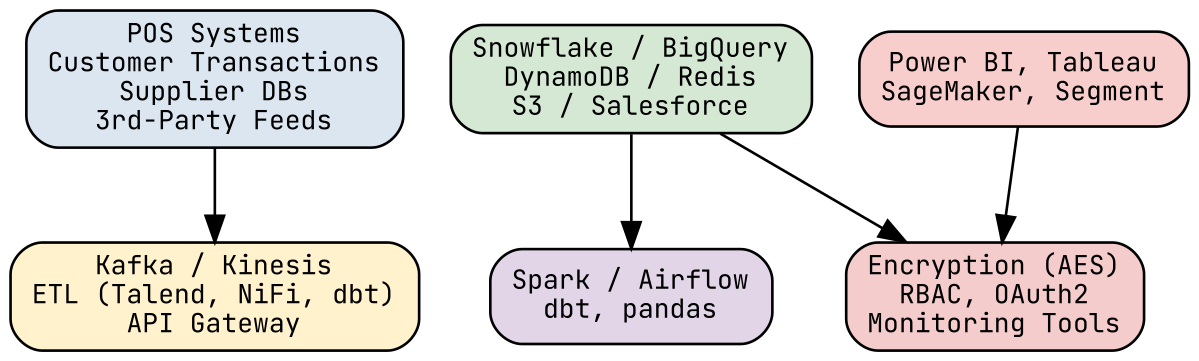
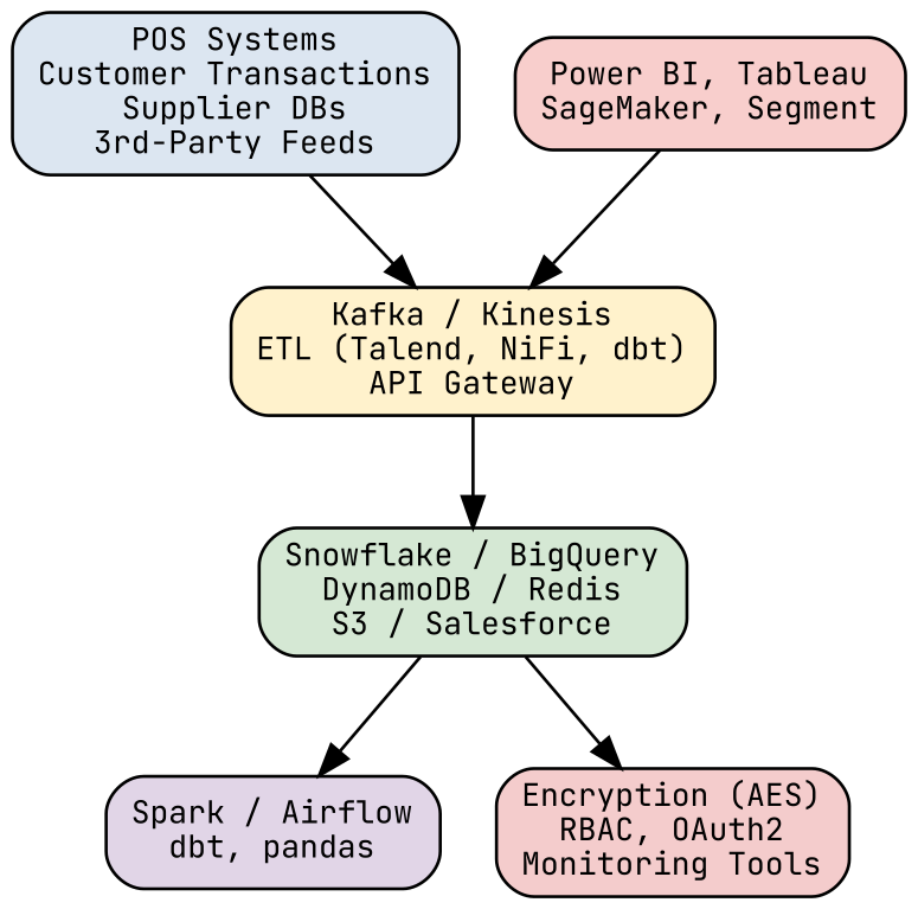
  digraph {
    fontname="JetBrains Mono"
    rankdir=TB
    node [fontname="JetBrains Mono" fontsize=10 shape=box style="rounded,filled"]
    edge [fontname="JetBrains Mono"]
    n1 [fillcolor="#DCE6F1" label="POS Systems\nCustomer Transactions\nSupplier DBs\n3rd-Party Feeds"]
    n2 [fillcolor="#FFF2CC" label="Kafka / Kinesis\nETL (Talend, NiFi, dbt)\nAPI Gateway"]
    n3 [fillcolor="#D5E8D4" label="Snowflake / BigQuery\nDynamoDB / Redis\nS3 / Salesforce"]
    n4 [fillcolor="#E1D5E7" label="Spark / Airflow\ndbt, pandas"]
    n5 [fillcolor="#F4CCCC" label="Encryption (AES)\nRBAC, OAuth2\nMonitoring Tools"]
    n6 [fillcolor="#F8CECC" label="Power BI, Tableau\nSageMaker, Segment"]
    n1 -> n2
+   n2 -> n3
    n3 -> n4
    n3 -> n5
-   n6 -> n5
+   n6 -> n2
  }
